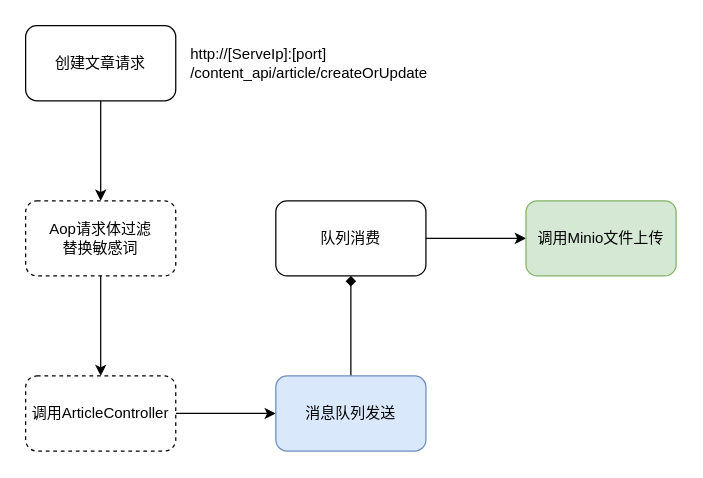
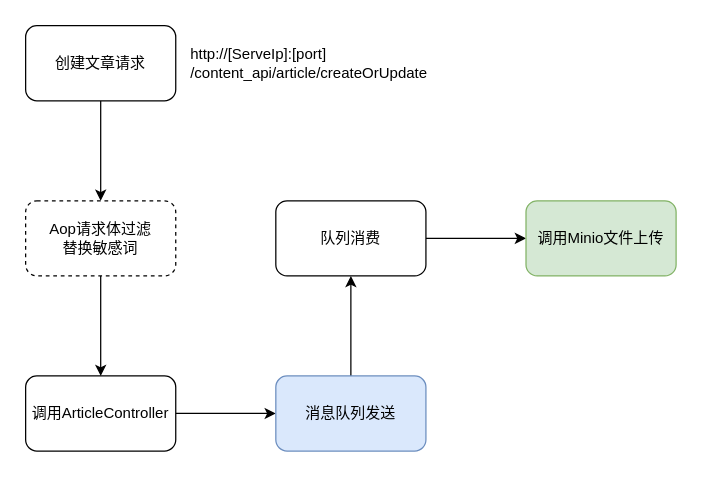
  <mxCell id="0" />
  <mxCell id="1" parent="0" />
  <mxCell id="2" value="" style="edgeStyle=orthogonalEdgeStyle;rounded=0;orthogonalLoop=1;jettySize=auto;html=1;" edge="1" parent="1" source="3" target="6"><mxGeometry relative="1" as="geometry" /></mxCell>
  <mxCell id="3" value="创建文章请求" style="rounded=1;whiteSpace=wrap;html=1;" vertex="1" parent="1"><mxGeometry x="20" y="20" width="120" height="60" as="geometry" /></mxCell>
  <mxCell id="4" value="http://[ServeIp]:[port]&lt;br&gt;/content_api/article/createOrUpdate" style="text;html=1;strokeColor=none;fillColor=none;align=left;verticalAlign=middle;whiteSpace=wrap;rounded=0;" vertex="1" parent="1"><mxGeometry x="150" y="35" width="360" height="30" as="geometry" /></mxCell>
  <mxCell id="5" value="" style="edgeStyle=orthogonalEdgeStyle;rounded=0;orthogonalLoop=1;jettySize=auto;html=1;" edge="1" parent="1" source="6" target="8"><mxGeometry relative="1" as="geometry" /></mxCell>
  <mxCell id="6" value="Aop请求体过滤&lt;br&gt;替换敏感词" style="whiteSpace=wrap;html=1;rounded=1;dashed=1;" vertex="1" parent="1"><mxGeometry x="20" y="160" width="120" height="60" as="geometry" /></mxCell>
  <mxCell id="7" value="" style="edgeStyle=orthogonalEdgeStyle;rounded=0;orthogonalLoop=1;jettySize=auto;html=1;" edge="1" parent="1" source="8" target="10"><mxGeometry relative="1" as="geometry" /></mxCell>
- <mxCell id="8" value="调用ArticleController" style="whiteSpace=wrap;html=1;rounded=1;dashed=1;" vertex="1" parent="1"><mxGeometry x="20" y="300" width="120" height="60" as="geometry" /></mxCell>
- <mxCell id="9" value="" style="edgeStyle=orthogonalEdgeStyle;rounded=0;orthogonalLoop=1;jettySize=auto;html=1;endArrow=diamond;" edge="1" parent="1" source="10" target="12"><mxGeometry relative="1" as="geometry" /></mxCell>
+ <mxCell id="8" value="调用ArticleController" style="whiteSpace=wrap;html=1;rounded=1;" vertex="1" parent="1"><mxGeometry x="20" y="300" width="120" height="60" as="geometry" /></mxCell>
+ <mxCell id="9" value="" style="edgeStyle=orthogonalEdgeStyle;rounded=0;orthogonalLoop=1;jettySize=auto;html=1;" edge="1" parent="1" source="10" target="12"><mxGeometry relative="1" as="geometry" /></mxCell>
  <mxCell id="10" value="消息队列发送" style="whiteSpace=wrap;html=1;rounded=1;fillColor=#dae8fc;strokeColor=#6c8ebf;" vertex="1" parent="1"><mxGeometry x="220" y="300" width="120" height="60" as="geometry" /></mxCell>
  <mxCell id="11" value="" style="edgeStyle=orthogonalEdgeStyle;rounded=0;orthogonalLoop=1;jettySize=auto;html=1;" edge="1" parent="1" source="12" target="13"><mxGeometry relative="1" as="geometry" /></mxCell>
  <mxCell id="12" value="队列消费" style="whiteSpace=wrap;html=1;rounded=1;" vertex="1" parent="1"><mxGeometry x="220" y="160" width="120" height="60" as="geometry" /></mxCell>
  <mxCell id="13" value="调用Minio文件上传" style="whiteSpace=wrap;html=1;rounded=1;fillColor=#d5e8d4;strokeColor=#82b366;" vertex="1" parent="1"><mxGeometry x="420" y="160" width="120" height="60" as="geometry" /></mxCell>
